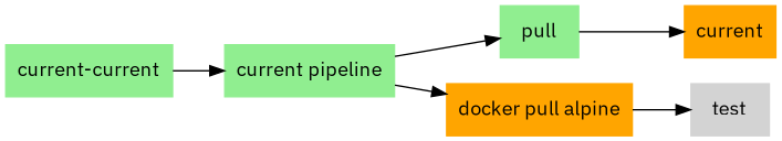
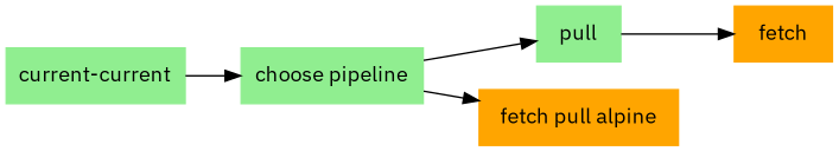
  digraph {
    fontname="IBM Plex Sans"
    rankdir=LR
    node [color="#90ee90" fillcolor="#90ee90" fontname="IBM Plex Sans" shape=box style=filled]
    edge [fontname="IBM Plex Sans"]
    n1 [label="current-current"]
-   n2 [label="current pipeline"]
+   n2 [label="choose pipeline"]
    n3 [label=pull]
-   n4 [color="#ffa500:#ffa500" fillcolor="#ffa500:#ffa500" label="docker pull alpine"]
-   n5 [color="#ffa500" fillcolor="#ffa500" label=current]
-   n6 [color="#d3d3d3" fillcolor="#d3d3d3" label=test]
+   n4 [color="#ffa500:#ffa500" fillcolor="#ffa500:#ffa500" label="fetch pull alpine"]
+   n5 [color="#ffa500" fillcolor="#ffa500" label=fetch]
    n1 -> n2
    n2 -> n3
    n2 -> n4
    n3 -> n5
-   n4 -> n6
  }
